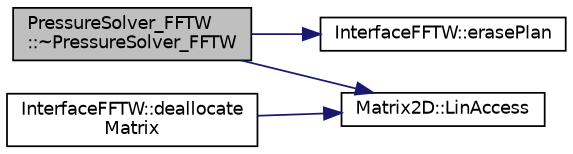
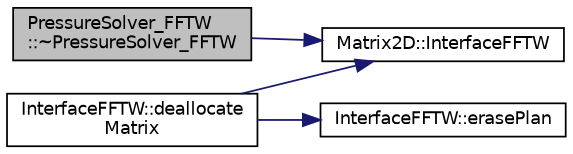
  digraph {
    rankdir=LR
    node [color=black fillcolor=white fontname=Helvetica fontsize=10 shape=record style=filled]
    edge [color=midnightblue fontname=Helvetica fontsize=10 labelfontname=Helvetica labelfontsize=10 style=solid]
    n1 [fillcolor=grey75 fontcolor=black height=0.2 label="PressureSolver_FFTW\l::~PressureSolver_FFTW" width=0.4]
    n2 [height=0.2 label="InterfaceFFTW::erasePlan" width=0.4]
-   n3 [height=0.2 label="Matrix2D::LinAccess" width=0.4]
+   n3 [height=0.2 label="Matrix2D::InterfaceFFTW" width=0.4]
    n4 [height=0.2 label="InterfaceFFTW::deallocate\lMatrix" width=0.4]
-   n1 -> n2
+   n4 -> n2
    n1 -> n3
    n4 -> n3
  }
